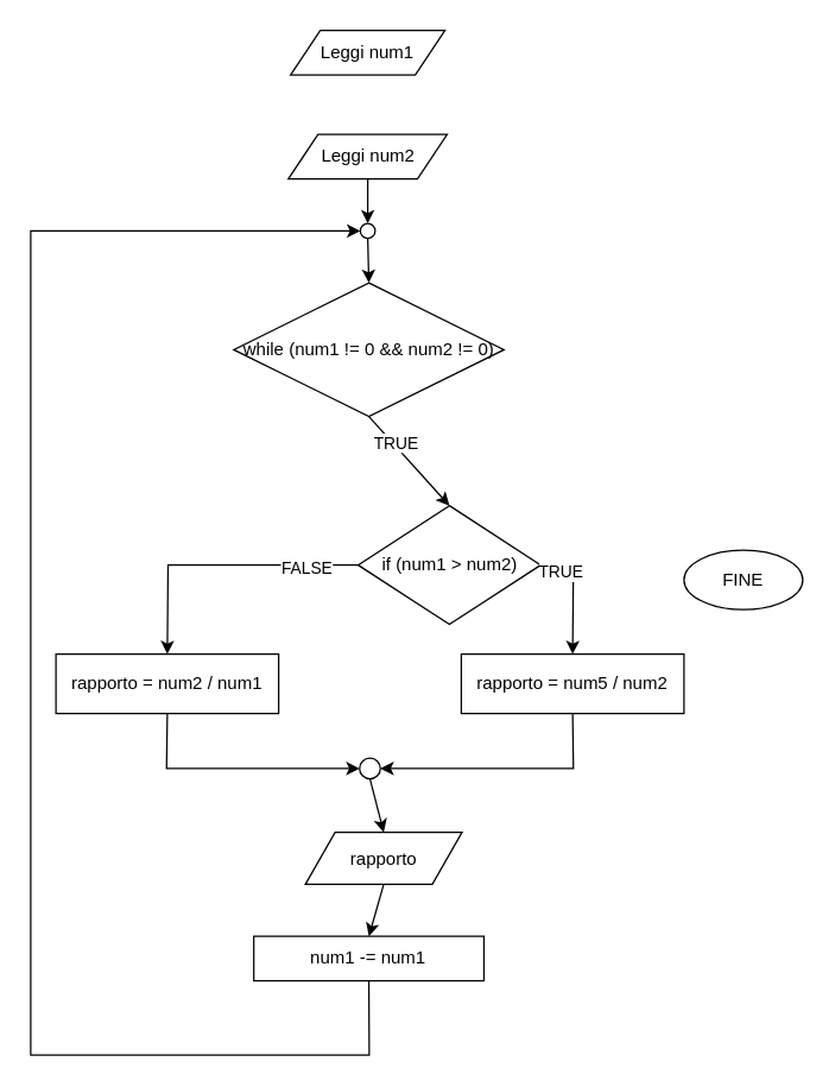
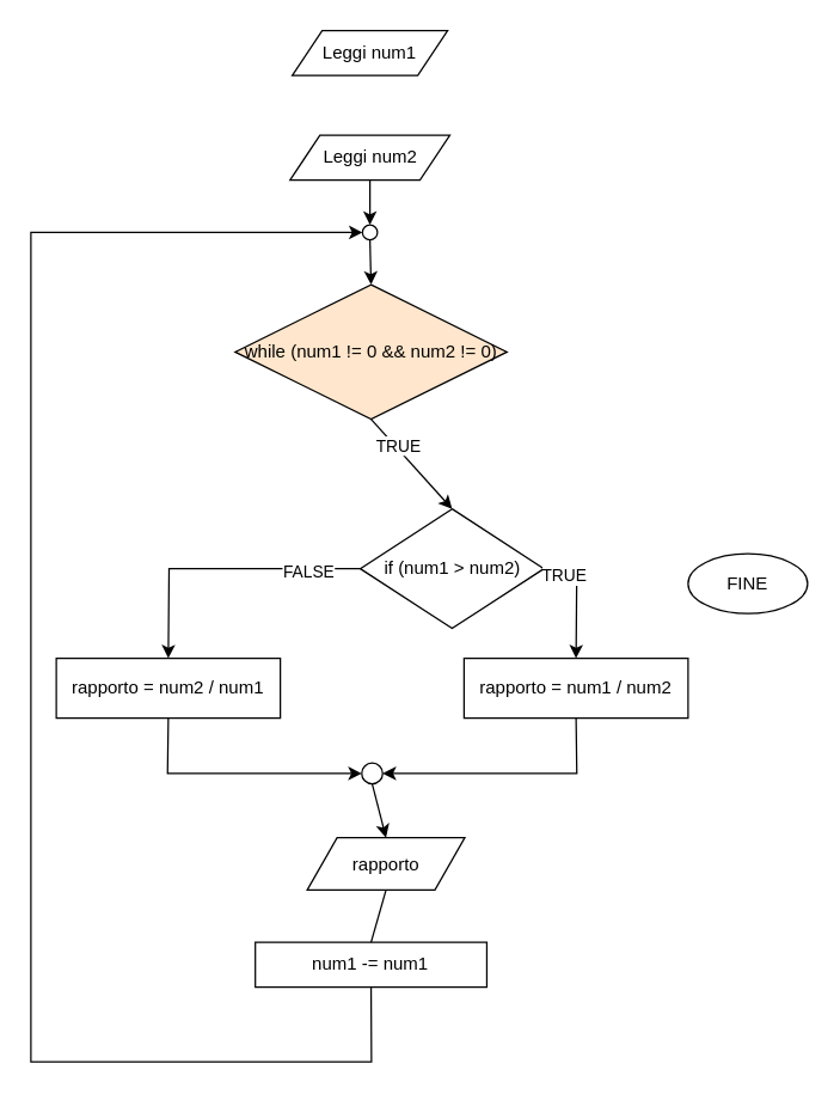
  <mxCell id="0" />
  <mxCell id="1" parent="0" />
  <mxCell id="2" value="Leggi num1" style="shape=parallelogram;perimeter=parallelogramPerimeter;whiteSpace=wrap;html=1;fixedSize=1;" vertex="1" parent="1"><mxGeometry x="195" y="20" width="104" height="30" as="geometry" /></mxCell>
  <mxCell id="3" value="Leggi num2" style="shape=parallelogram;perimeter=parallelogramPerimeter;whiteSpace=wrap;html=1;fixedSize=1;" vertex="1" parent="1"><mxGeometry x="193.5" y="90" width="107" height="30" as="geometry" /></mxCell>
  <mxCell id="4" value="" style="endArrow=classic;html=1;rounded=0;exitX=0.5;exitY=1;exitDx=0;exitDy=0;entryX=0.5;entryY=0;entryDx=0;entryDy=0;" edge="1" parent="1" source="3" target="22"><mxGeometry width="50" height="50" relative="1" as="geometry"><mxPoint x="230" y="330" as="sourcePoint" /><mxPoint x="330" y="150" as="targetPoint" /></mxGeometry></mxCell>
  <mxCell id="5" value="if (num1 &amp;gt; num2)" style="rhombus;whiteSpace=wrap;html=1;" vertex="1" parent="1"><mxGeometry x="240.5" y="340" width="123" height="80" as="geometry" /></mxCell>
- <mxCell id="6" value="rapporto = num5 / num2" style="rounded=0;whiteSpace=wrap;html=1;" vertex="1" parent="1"><mxGeometry x="310" y="440" width="150" height="40" as="geometry" /></mxCell>
+ <mxCell id="6" value="rapporto = num1 / num2" style="rounded=0;whiteSpace=wrap;html=1;" vertex="1" parent="1"><mxGeometry x="310" y="440" width="150" height="40" as="geometry" /></mxCell>
  <mxCell id="7" value="" style="endArrow=classic;html=1;rounded=0;exitX=1;exitY=0.5;exitDx=0;exitDy=0;entryX=0.5;entryY=0;entryDx=0;entryDy=0;" edge="1" parent="1" source="5" target="6"><mxGeometry width="50" height="50" relative="1" as="geometry"><mxPoint x="231.5" y="500" as="sourcePoint" /><mxPoint x="281.5" y="450" as="targetPoint" /><Array as="points"><mxPoint x="385.5" y="380" /></Array></mxGeometry></mxCell>
  <mxCell id="8" value="TRUE" style="edgeLabel;html=1;align=center;verticalAlign=middle;resizable=0;points=[];" vertex="1" connectable="0" parent="7"><mxGeometry x="-0.675" y="-4" relative="1" as="geometry"><mxPoint as="offset" /></mxGeometry></mxCell>
  <mxCell id="9" value="rapporto = num2 / num1" style="rounded=0;whiteSpace=wrap;html=1;" vertex="1" parent="1"><mxGeometry x="37" y="440" width="150" height="40" as="geometry" /></mxCell>
  <mxCell id="10" value="" style="endArrow=classic;html=1;rounded=0;exitX=0;exitY=0.5;exitDx=0;exitDy=0;entryX=0.5;entryY=0;entryDx=0;entryDy=0;" edge="1" parent="1" source="5" target="9"><mxGeometry width="50" height="50" relative="1" as="geometry"><mxPoint x="231.5" y="490" as="sourcePoint" /><mxPoint x="281.5" y="440" as="targetPoint" /><Array as="points"><mxPoint x="112.5" y="380" /></Array></mxGeometry></mxCell>
  <mxCell id="11" value="FALSE" style="edgeLabel;html=1;align=center;verticalAlign=middle;resizable=0;points=[];" vertex="1" connectable="0" parent="10"><mxGeometry x="-0.628" y="1" relative="1" as="geometry"><mxPoint as="offset" /></mxGeometry></mxCell>
  <mxCell id="12" value="" style="endArrow=classic;html=1;rounded=0;exitX=0.5;exitY=1;exitDx=0;exitDy=0;entryX=0;entryY=0.5;entryDx=0;entryDy=0;" edge="1" parent="1" source="9" target="13"><mxGeometry width="50" height="50" relative="1" as="geometry"><mxPoint x="231.5" y="490" as="sourcePoint" /><mxPoint x="161.5" y="530" as="targetPoint" /><Array as="points"><mxPoint x="111.5" y="517" /></Array></mxGeometry></mxCell>
  <mxCell id="13" value="" style="ellipse;whiteSpace=wrap;html=1;aspect=fixed;" vertex="1" parent="1"><mxGeometry x="241.5" y="510" width="14" height="14" as="geometry" /></mxCell>
  <mxCell id="14" value="" style="endArrow=classic;html=1;rounded=0;exitX=0.5;exitY=1;exitDx=0;exitDy=0;entryX=1;entryY=0.5;entryDx=0;entryDy=0;" edge="1" parent="1" source="6" target="13"><mxGeometry width="50" height="50" relative="1" as="geometry"><mxPoint x="231.5" y="490" as="sourcePoint" /><mxPoint x="281.5" y="440" as="targetPoint" /><Array as="points"><mxPoint x="385.5" y="517" /></Array></mxGeometry></mxCell>
  <mxCell id="15" value="" style="endArrow=classic;html=1;rounded=0;exitX=0.5;exitY=1;exitDx=0;exitDy=0;entryX=0.5;entryY=0;entryDx=0;entryDy=0;" edge="1" parent="1" source="13" target="16"><mxGeometry width="50" height="50" relative="1" as="geometry"><mxPoint x="231.5" y="490" as="sourcePoint" /><mxPoint x="248.5" y="570" as="targetPoint" /></mxGeometry></mxCell>
  <mxCell id="16" value="rapporto" style="shape=parallelogram;perimeter=parallelogramPerimeter;whiteSpace=wrap;html=1;fixedSize=1;" vertex="1" parent="1"><mxGeometry x="205" y="560" width="105.5" height="35" as="geometry" /></mxCell>
- <mxCell id="17" value="while (num1 != 0 &amp;amp;&amp;amp; num2 != 0)" style="rhombus;whiteSpace=wrap;html=1;" vertex="1" parent="1"><mxGeometry x="156.75" y="190" width="182" height="90" as="geometry" /></mxCell>
+ <mxCell id="17" value="while (num1 != 0 &amp;amp;&amp;amp; num2 != 0)" style="rhombus;whiteSpace=wrap;html=1;fillColor=#ffe6cc;" vertex="1" parent="1"><mxGeometry x="156.75" y="190" width="182" height="90" as="geometry" /></mxCell>
  <mxCell id="18" value="FINE" style="ellipse;whiteSpace=wrap;html=1;" vertex="1" parent="1"><mxGeometry x="460" y="370" width="80" height="40" as="geometry" /></mxCell>
  <mxCell id="19" value="num1 -= num1" style="rounded=0;whiteSpace=wrap;html=1;" vertex="1" parent="1"><mxGeometry x="170.25" y="630" width="155" height="30" as="geometry" /></mxCell>
- <mxCell id="20" value="" style="endArrow=classic;html=1;rounded=0;exitX=0.5;exitY=1;exitDx=0;exitDy=0;entryX=0.5;entryY=0;entryDx=0;entryDy=0;" edge="1" parent="1" source="16" target="19"><mxGeometry width="50" height="50" relative="1" as="geometry"><mxPoint x="480" y="570" as="sourcePoint" /><mxPoint x="530" y="520" as="targetPoint" /></mxGeometry></mxCell>
+ <mxCell id="20" value="" style="endArrow=none;html=1;rounded=0;exitX=0.5;exitY=1;exitDx=0;exitDy=0;entryX=0.5;entryY=0;entryDx=0;entryDy=0;" edge="1" parent="1" source="16" target="19"><mxGeometry width="50" height="50" relative="1" as="geometry"><mxPoint x="480" y="570" as="sourcePoint" /><mxPoint x="530" y="520" as="targetPoint" /></mxGeometry></mxCell>
  <mxCell id="21" value="" style="endArrow=classic;html=1;rounded=0;exitX=0.5;exitY=1;exitDx=0;exitDy=0;entryX=0;entryY=0.5;entryDx=0;entryDy=0;" edge="1" parent="1" source="19" target="22"><mxGeometry width="50" height="50" relative="1" as="geometry"><mxPoint x="480" y="570" as="sourcePoint" /><mxPoint x="-10" y="710" as="targetPoint" /><Array as="points"><mxPoint x="248" y="710" /><mxPoint x="20" y="710" /><mxPoint x="20" y="155" /></Array></mxGeometry></mxCell>
  <mxCell id="22" value="" style="ellipse;whiteSpace=wrap;html=1;aspect=fixed;" vertex="1" parent="1"><mxGeometry x="242" y="150" width="10" height="10" as="geometry" /></mxCell>
  <mxCell id="23" value="" style="endArrow=classic;html=1;rounded=0;exitX=0.5;exitY=1;exitDx=0;exitDy=0;entryX=0.5;entryY=0;entryDx=0;entryDy=0;" edge="1" parent="1" source="22" target="17"><mxGeometry width="50" height="50" relative="1" as="geometry"><mxPoint x="540" y="410" as="sourcePoint" /><mxPoint x="590" y="360" as="targetPoint" /></mxGeometry></mxCell>
  <mxCell id="24" value="" style="endArrow=classic;html=1;rounded=0;exitX=0.5;exitY=1;exitDx=0;exitDy=0;entryX=0.5;entryY=0;entryDx=0;entryDy=0;" edge="1" parent="1" source="17" target="5"><mxGeometry width="50" height="50" relative="1" as="geometry"><mxPoint x="540" y="410" as="sourcePoint" /><mxPoint x="590" y="360" as="targetPoint" /></mxGeometry></mxCell>
  <mxCell id="25" value="TRUE" style="edgeLabel;html=1;align=center;verticalAlign=middle;resizable=0;points=[];" vertex="1" connectable="0" parent="24"><mxGeometry x="-0.385" y="1" relative="1" as="geometry"><mxPoint as="offset" /></mxGeometry></mxCell>
